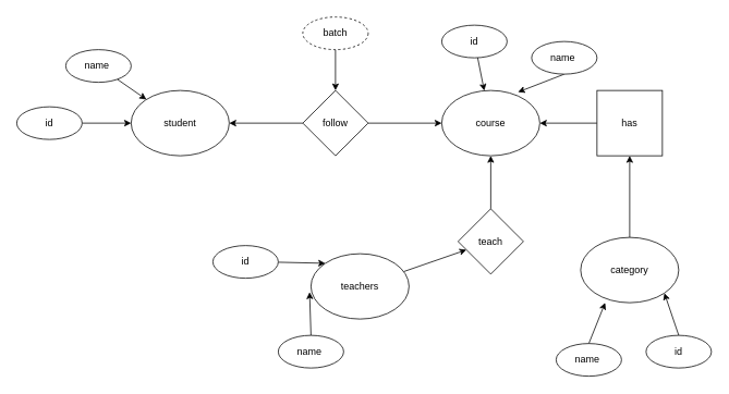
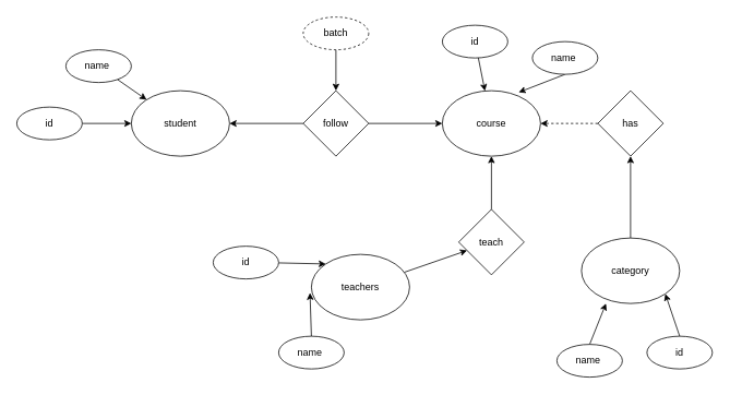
  <mxCell id="0" />
  <mxCell id="1" parent="0" />
  <mxCell id="2" value="student" style="ellipse;whiteSpace=wrap;html=1;" vertex="1" parent="1"><mxGeometry x="160" y="110" width="120" height="80" as="geometry" /></mxCell>
  <mxCell id="3" value="course" style="ellipse;whiteSpace=wrap;html=1;" vertex="1" parent="1"><mxGeometry x="540" y="110" width="120" height="80" as="geometry" /></mxCell>
  <mxCell id="4" value="" style="edgeStyle=none;html=1;" edge="1" parent="1" source="5" target="14"><mxGeometry relative="1" as="geometry" /></mxCell>
  <mxCell id="5" value="teachers" style="ellipse;whiteSpace=wrap;html=1;" vertex="1" parent="1"><mxGeometry x="380" y="310" width="120" height="80" as="geometry" /></mxCell>
  <mxCell id="6" value="" style="edgeStyle=none;html=1;" edge="1" parent="1" source="7" target="12"><mxGeometry relative="1" as="geometry" /></mxCell>
  <mxCell id="7" value="category" style="ellipse;whiteSpace=wrap;html=1;" vertex="1" parent="1"><mxGeometry x="710" y="290" width="120" height="80" as="geometry" /></mxCell>
  <mxCell id="8" value="" style="edgeStyle=none;html=1;" edge="1" parent="1" source="10" target="3"><mxGeometry relative="1" as="geometry" /></mxCell>
  <mxCell id="9" value="" style="edgeStyle=none;html=1;" edge="1" parent="1" source="10" target="2"><mxGeometry relative="1" as="geometry" /></mxCell>
  <mxCell id="10" value="follow" style="rhombus;whiteSpace=wrap;html=1;" vertex="1" parent="1"><mxGeometry x="370" y="110" width="80" height="80" as="geometry" /></mxCell>
- <mxCell id="11" value="" style="edgeStyle=none;html=1;" edge="1" parent="1" source="12" target="3"><mxGeometry relative="1" as="geometry" /></mxCell>
- <mxCell id="12" value="has" style="whiteSpace=wrap;html=1;rounded=0;" vertex="1" parent="1"><mxGeometry x="730" y="110" width="80" height="80" as="geometry" /></mxCell>
+ <mxCell id="11" value="" style="edgeStyle=none;html=1;dashed=1;" edge="1" parent="1" source="12" target="3"><mxGeometry relative="1" as="geometry" /></mxCell>
+ <mxCell id="12" value="has" style="rhombus;whiteSpace=wrap;html=1;" vertex="1" parent="1"><mxGeometry x="730" y="110" width="80" height="80" as="geometry" /></mxCell>
  <mxCell id="13" value="" style="edgeStyle=none;html=1;" edge="1" parent="1" source="14" target="3"><mxGeometry relative="1" as="geometry" /></mxCell>
  <mxCell id="14" value="teach" style="rhombus;whiteSpace=wrap;html=1;" vertex="1" parent="1"><mxGeometry x="560" y="255" width="80" height="80" as="geometry" /></mxCell>
  <mxCell id="15" value="" style="edgeStyle=none;html=1;" edge="1" parent="1" source="16" target="10"><mxGeometry relative="1" as="geometry" /></mxCell>
  <mxCell id="16" value="batch" style="ellipse;whiteSpace=wrap;html=1;dashed=1;" vertex="1" parent="1"><mxGeometry x="370" y="20" width="80" height="40" as="geometry" /></mxCell>
  <mxCell id="17" value="" style="edgeStyle=none;html=1;" edge="1" parent="1" source="18" target="2"><mxGeometry relative="1" as="geometry" /></mxCell>
  <mxCell id="18" value="id" style="ellipse;whiteSpace=wrap;html=1;" vertex="1" parent="1"><mxGeometry x="20" y="130" width="80" height="40" as="geometry" /></mxCell>
  <mxCell id="19" style="edgeStyle=none;html=1;" edge="1" parent="1" source="20" target="2"><mxGeometry relative="1" as="geometry" /></mxCell>
  <mxCell id="20" value="name&amp;nbsp;" style="ellipse;whiteSpace=wrap;html=1;" vertex="1" parent="1"><mxGeometry x="80" y="60" width="80" height="40" as="geometry" /></mxCell>
  <mxCell id="21" style="edgeStyle=none;html=1;entryX=0;entryY=0;entryDx=0;entryDy=0;" edge="1" parent="1" source="22" target="5"><mxGeometry relative="1" as="geometry" /></mxCell>
  <mxCell id="22" value="id" style="ellipse;whiteSpace=wrap;html=1;" vertex="1" parent="1"><mxGeometry x="260" y="300" width="80" height="40" as="geometry" /></mxCell>
  <mxCell id="23" style="edgeStyle=none;html=1;exitX=0.5;exitY=0;exitDx=0;exitDy=0;entryX=-0.014;entryY=0.588;entryDx=0;entryDy=0;entryPerimeter=0;" edge="1" parent="1" source="24" target="5"><mxGeometry relative="1" as="geometry" /></mxCell>
  <mxCell id="24" value="name&amp;nbsp;" style="ellipse;whiteSpace=wrap;html=1;" vertex="1" parent="1"><mxGeometry x="340" y="410" width="80" height="40" as="geometry" /></mxCell>
  <mxCell id="25" style="edgeStyle=none;html=1;entryX=0.25;entryY=1;entryDx=0;entryDy=0;entryPerimeter=0;exitX=0.5;exitY=0;exitDx=0;exitDy=0;" edge="1" parent="1" source="26" target="7"><mxGeometry relative="1" as="geometry" /></mxCell>
  <mxCell id="26" value="name&amp;nbsp;" style="ellipse;whiteSpace=wrap;html=1;" vertex="1" parent="1"><mxGeometry x="680" y="420" width="80" height="40" as="geometry" /></mxCell>
  <mxCell id="27" style="edgeStyle=none;html=1;exitX=0.5;exitY=0;exitDx=0;exitDy=0;entryX=1;entryY=1;entryDx=0;entryDy=0;" edge="1" parent="1" source="28" target="7"><mxGeometry relative="1" as="geometry"><mxPoint x="780" y="380" as="targetPoint" /></mxGeometry></mxCell>
  <mxCell id="28" value="id" style="ellipse;whiteSpace=wrap;html=1;" vertex="1" parent="1"><mxGeometry x="790" y="410" width="80" height="40" as="geometry" /></mxCell>
  <mxCell id="29" style="edgeStyle=none;html=1;exitX=0.5;exitY=1;exitDx=0;exitDy=0;entryX=0.778;entryY=0.025;entryDx=0;entryDy=0;entryPerimeter=0;" edge="1" parent="1" source="30" target="3"><mxGeometry relative="1" as="geometry" /></mxCell>
  <mxCell id="30" value="name&amp;nbsp;" style="ellipse;whiteSpace=wrap;html=1;" vertex="1" parent="1"><mxGeometry x="650" width="80" height="40" as="geometry" y="50" /></mxCell>
  <mxCell id="31" value="" style="edgeStyle=none;html=1;" edge="1" parent="1" source="32" target="3"><mxGeometry relative="1" as="geometry" /></mxCell>
  <mxCell id="32" value="id" style="ellipse;whiteSpace=wrap;html=1;" vertex="1" parent="1"><mxGeometry x="540" y="30" width="80" height="40" as="geometry" /></mxCell>
